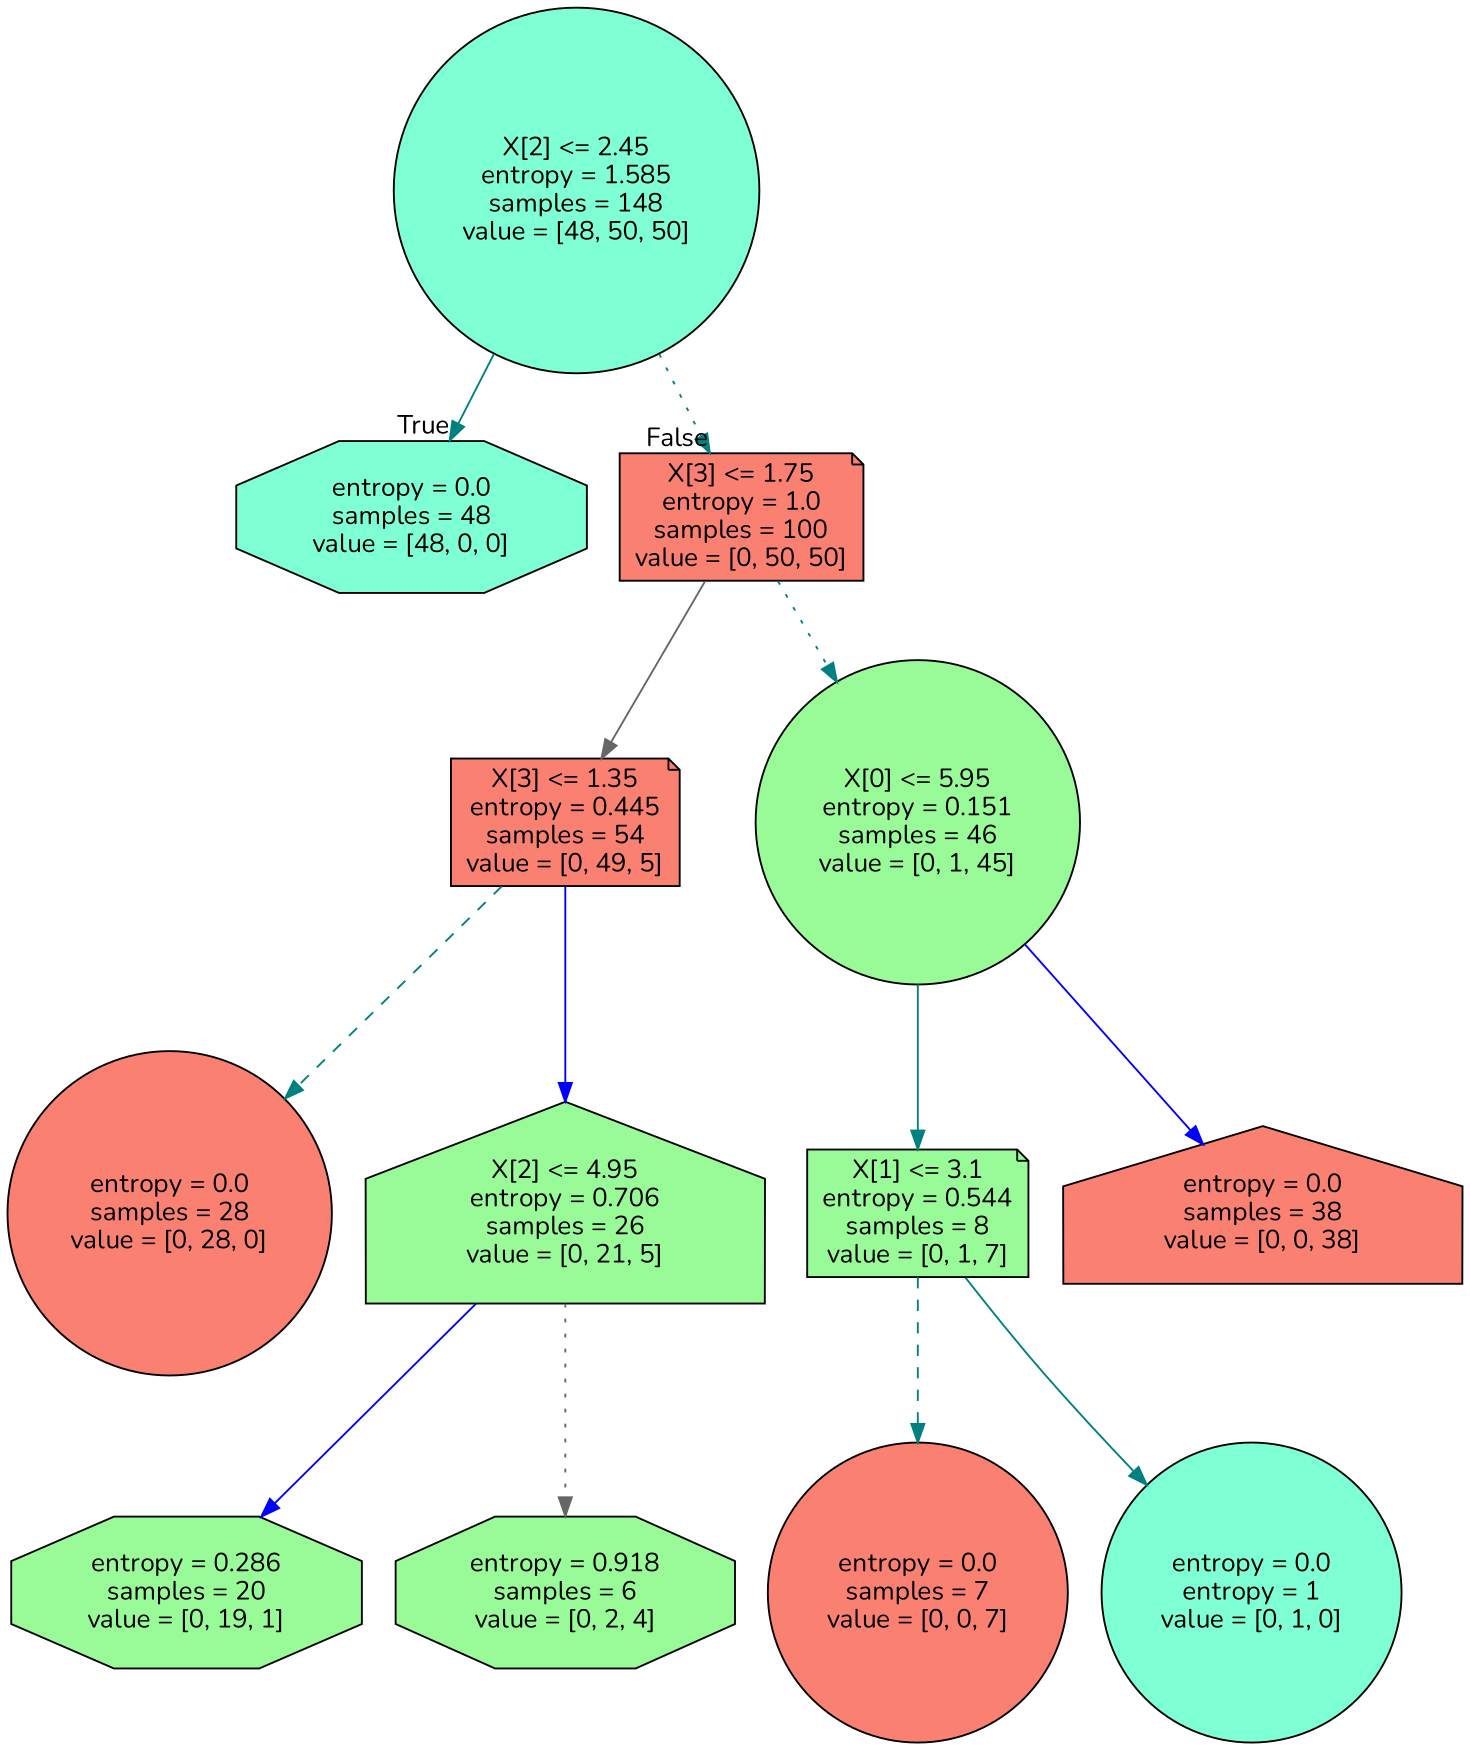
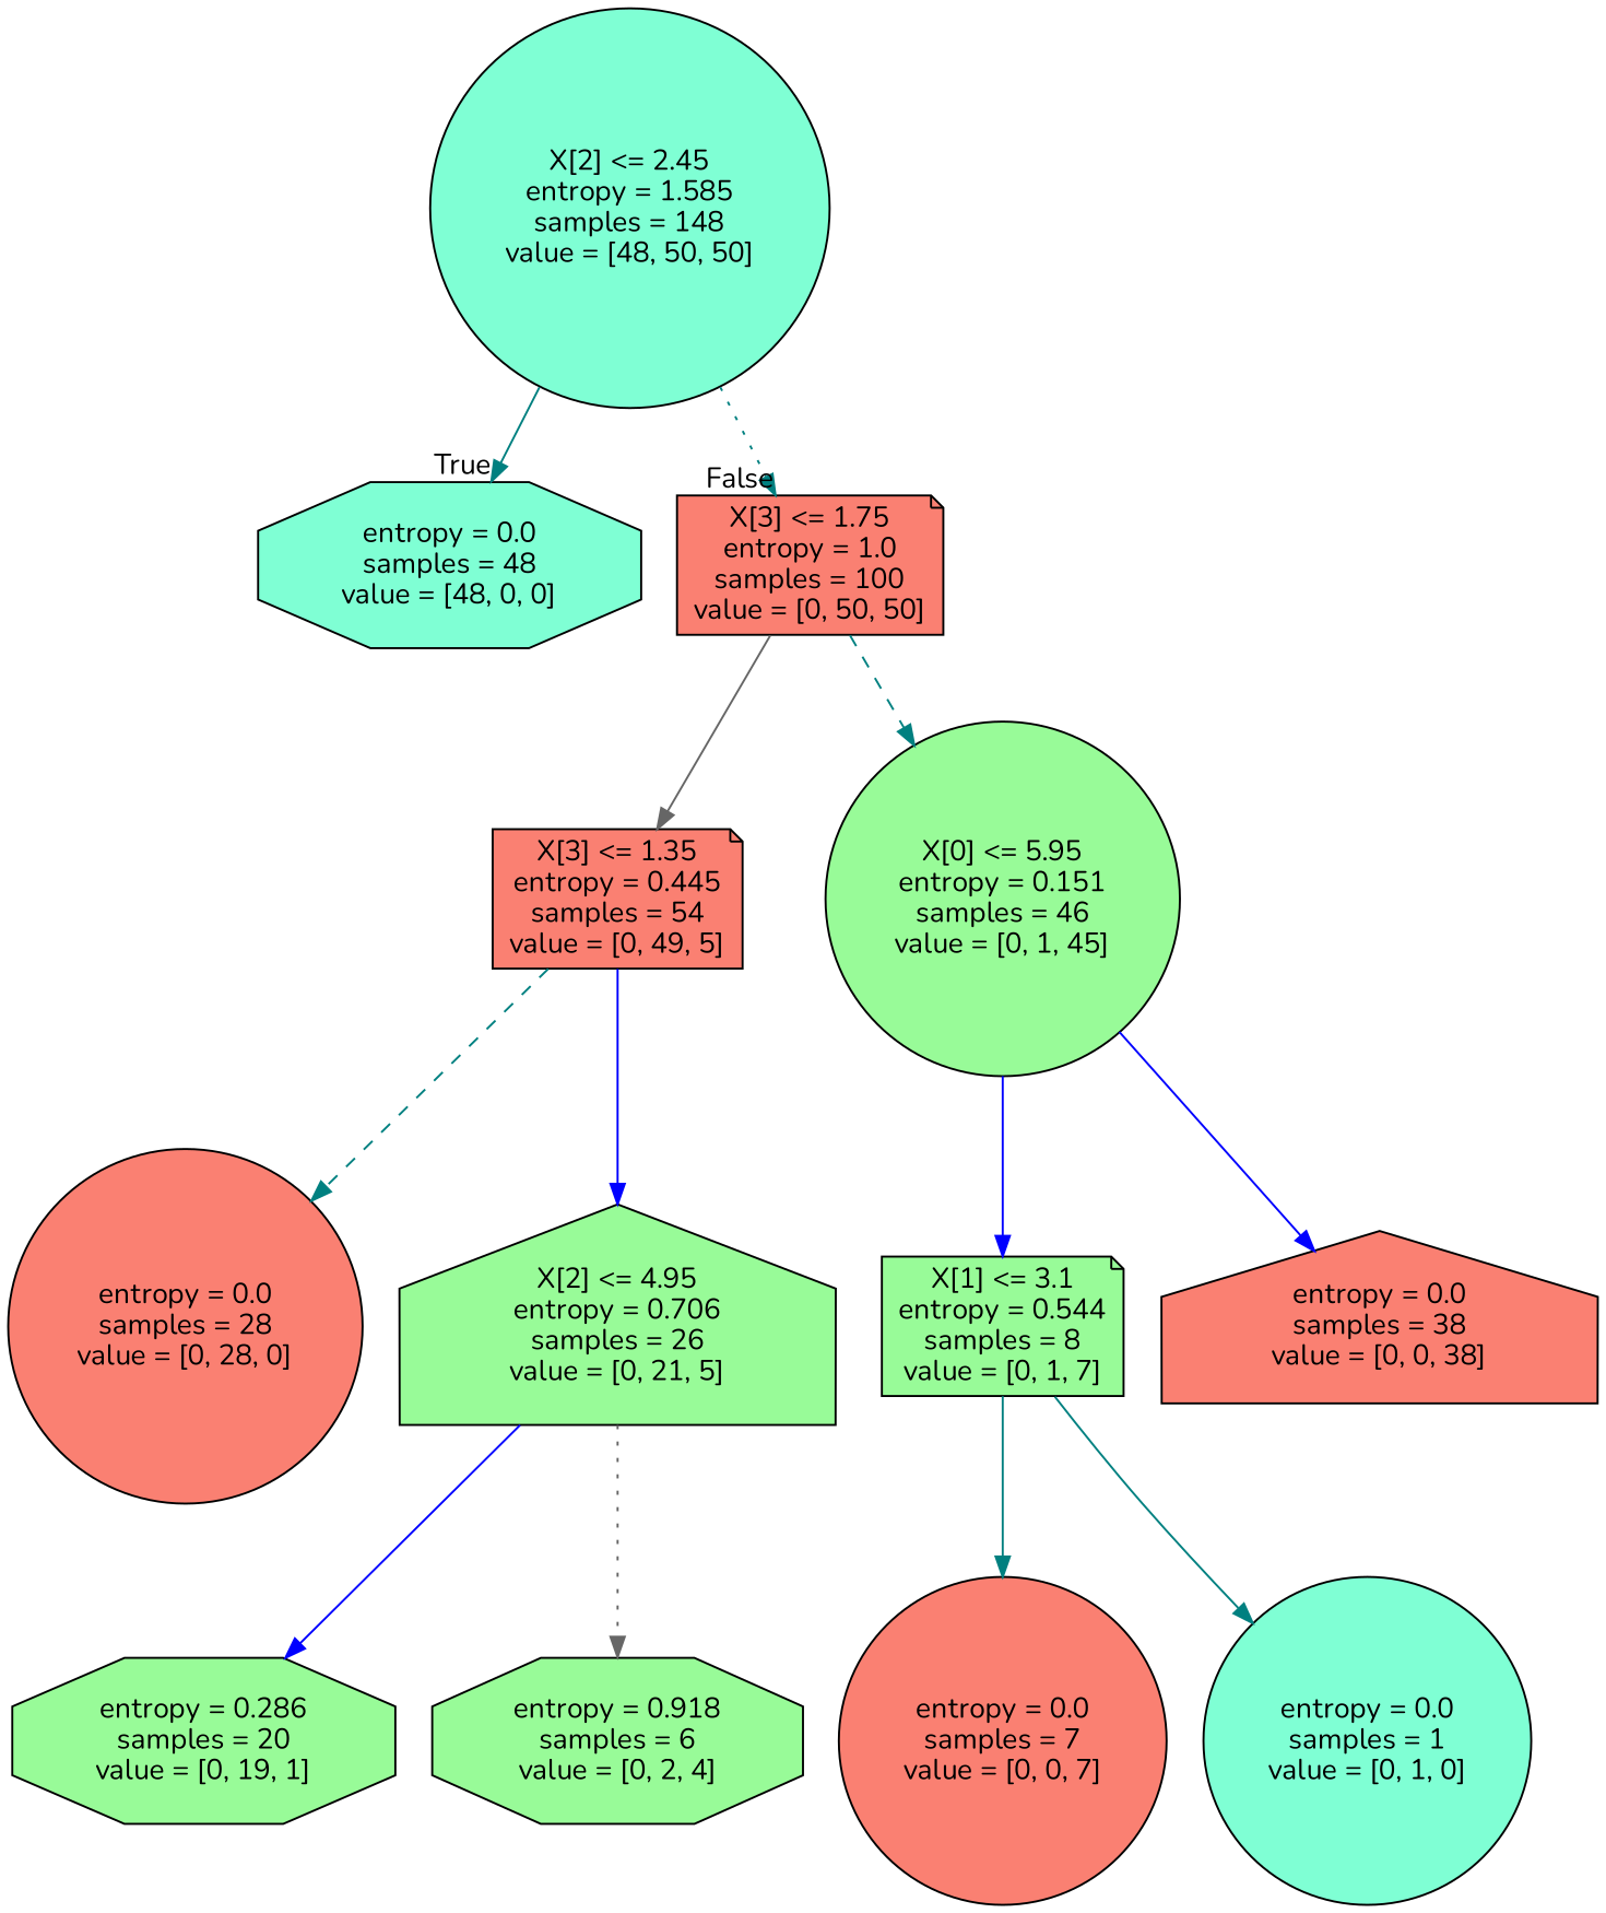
  digraph {
    fontname=Nunito
    node [fillcolor=salmon fontname=Nunito shape=circle style=filled]
    edge [color=teal fontname=Nunito style=solid]
    n1 [fillcolor=aquamarine label="X[2] <= 2.45\nentropy = 1.585\nsamples = 148\nvalue = [48, 50, 50]"]
    n2 [fillcolor=aquamarine label="entropy = 0.0\nsamples = 48\nvalue = [48, 0, 0]" shape=octagon]
    n3 [label="X[3] <= 1.75\nentropy = 1.0\nsamples = 100\nvalue = [0, 50, 50]" shape=note]
    n4 [label="X[3] <= 1.35\nentropy = 0.445\nsamples = 54\nvalue = [0, 49, 5]" shape=note]
    n5 [fillcolor=palegreen label="X[0] <= 5.95\nentropy = 0.151\nsamples = 46\nvalue = [0, 1, 45]"]
    n6 [label="entropy = 0.0\nsamples = 28\nvalue = [0, 28, 0]"]
    n7 [fillcolor=palegreen label="X[2] <= 4.95\nentropy = 0.706\nsamples = 26\nvalue = [0, 21, 5]" shape=house]
    n8 [fillcolor=palegreen label="X[1] <= 3.1\nentropy = 0.544\nsamples = 8\nvalue = [0, 1, 7]" shape=note]
    n9 [label="entropy = 0.0\nsamples = 38\nvalue = [0, 0, 38]" shape=house]
    n10 [fillcolor=palegreen label="entropy = 0.286\nsamples = 20\nvalue = [0, 19, 1]" shape=octagon]
    n11 [fillcolor=palegreen label="entropy = 0.918\nsamples = 6\nvalue = [0, 2, 4]" shape=octagon]
    n12 [label="entropy = 0.0\nsamples = 7\nvalue = [0, 0, 7]"]
-   n13 [fillcolor=aquamarine label="entropy = 0.0\nentropy = 1\nvalue = [0, 1, 0]"]
+   n13 [fillcolor=aquamarine label="entropy = 0.0\nsamples = 1\nvalue = [0, 1, 0]"]
    n1 -> n2 [headlabel=True labelangle=45 labeldistance=2.5]
    n1 -> n3 [headlabel=False labelangle=-45 labeldistance=2.5 style=dotted]
    n3 -> n4 [color=gray40]
-   n3 -> n5 [style=dotted]
+   n3 -> n5 [style=dashed]
    n4 -> n6 [style=dashed]
    n4 -> n7 [color=blue]
-   n5 -> n8
+   n5 -> n8 [color=blue]
    n5 -> n9 [color=blue]
    n7 -> n10 [color=blue]
    n7 -> n11 [color=gray40 style=dotted]
-   n8 -> n12 [style=dashed]
+   n8 -> n12
    n8 -> n13
  }
